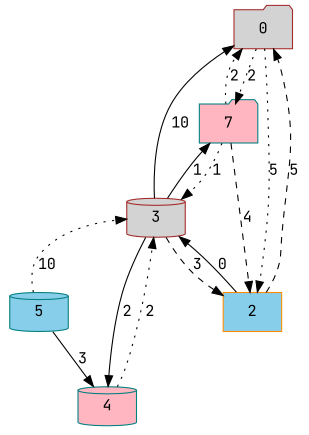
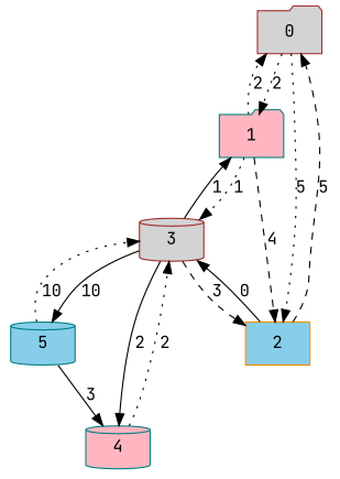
  digraph {
    fontname="JetBrains Mono"
    node [color=teal fillcolor=lightgrey fontname="JetBrains Mono" shape=cylinder style=filled]
    edge [fontname="JetBrains Mono" style=dotted]
    0 [color=brown shape=folder]
-   1 [fillcolor=lightpink shape=folder label=7]
+   1 [fillcolor=lightpink shape=folder]
    2 [color=darkorange fillcolor=skyblue shape=box]
    3 [color=brown]
    4 [fillcolor=lightpink]
    5 [fillcolor=skyblue]
    0 -> 1 [label=2]
    0 -> 2 [label=5]
    1 -> 0 [label=2]
    1 -> 2 [label=4 style=dashed]
    1 -> 3 [label=1]
    2 -> 0 [label=5 style=dashed]
    2 -> 3 [label=0 style=solid]
    3 -> 1 [label=1 style=solid]
    3 -> 2 [label=3 style=dashed]
    3 -> 4 [label=2 style=solid]
-   3 -> 0 [label=10 style=solid]
+   3 -> 5 [label=10 style=solid]
    4 -> 3 [label=2]
    5 -> 3 [label=10]
    5 -> 4 [label=3 style=solid]
  }
